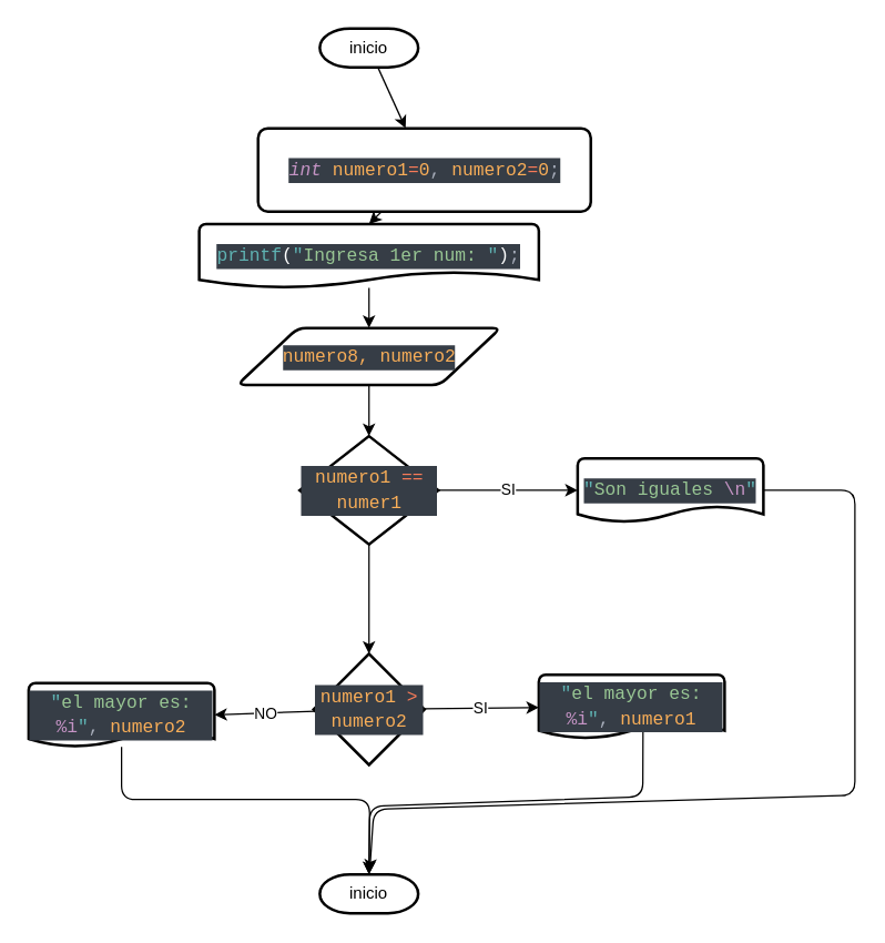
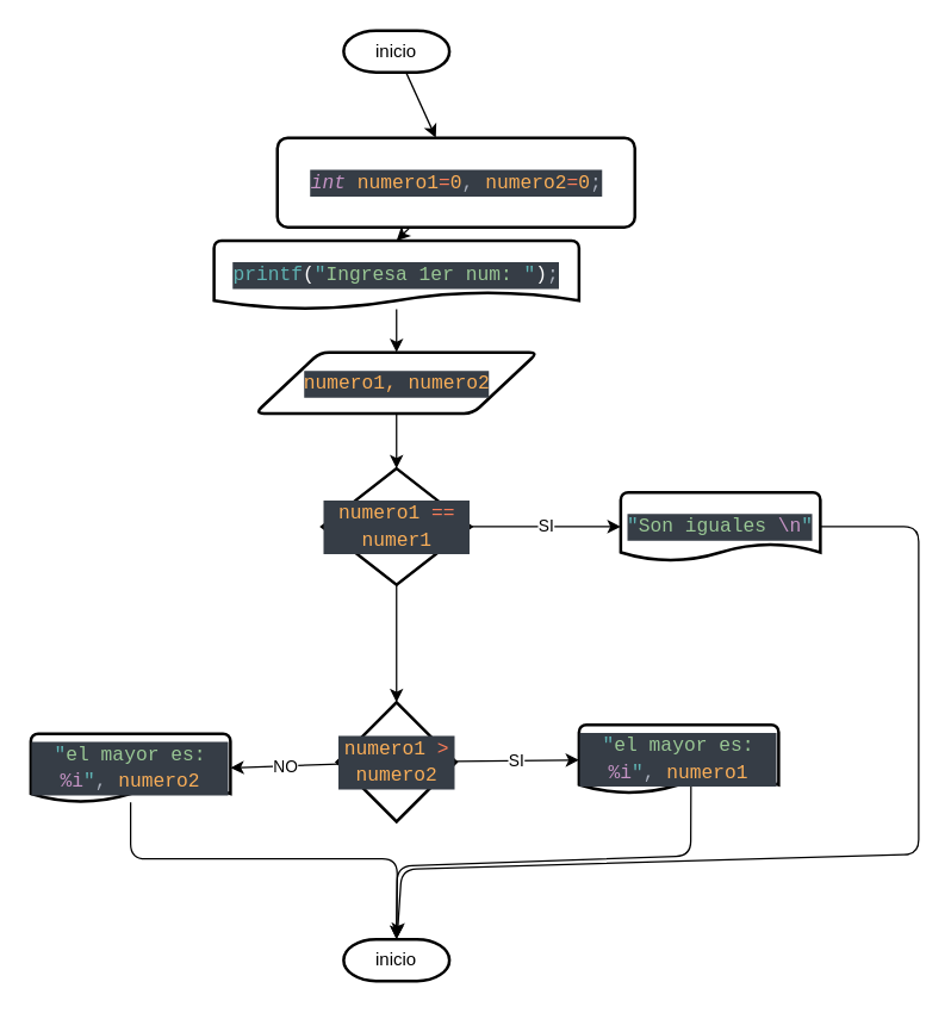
  <mxCell id="0" />
  <mxCell id="1" parent="0" />
  <mxCell id="2" style="edgeStyle=none;html=1;" parent="1" source="3" target="5" edge="1"><mxGeometry relative="1" as="geometry" /></mxCell>
  <mxCell id="3" value="inicio" style="strokeWidth=2;html=1;shape=mxgraph.flowchart.terminator;whiteSpace=wrap;" parent="1" vertex="1"><mxGeometry x="230" y="20" width="71" height="28" as="geometry" /></mxCell>
  <mxCell id="4" style="edgeStyle=none;html=1;entryX=0.5;entryY=0;entryDx=0;entryDy=0;entryPerimeter=0;" parent="1" source="5" target="7" edge="1"><mxGeometry relative="1" as="geometry" /></mxCell>
  <mxCell id="5" value="&lt;div style=&quot;color: rgb(216, 222, 233); background-color: rgb(54, 61, 70); font-family: &amp;quot;JetBrains Mono&amp;quot;, Calibri, &amp;quot;MesloLGL Nerd Font&amp;quot;, Consolas, &amp;quot;Courier New&amp;quot;, Consolas, &amp;quot;Courier New&amp;quot;, monospace; font-size: 13px; line-height: 18px;&quot;&gt;&lt;span style=&quot;color: #c594c5;font-style: italic;&quot;&gt;int&lt;/span&gt; &lt;span style=&quot;color: #f9ae58;&quot;&gt;numero1&lt;/span&gt;&lt;span style=&quot;color: #f97b58;&quot;&gt;=&lt;/span&gt;&lt;span style=&quot;color: #f9ae58;&quot;&gt;0&lt;/span&gt;&lt;span style=&quot;color: #a7adba;&quot;&gt;,&lt;/span&gt; &lt;span style=&quot;color: #f9ae58;&quot;&gt;numero2&lt;/span&gt;&lt;span style=&quot;color: #f97b58;&quot;&gt;=&lt;/span&gt;&lt;span style=&quot;color: #f9ae58;&quot;&gt;0&lt;/span&gt;&lt;span style=&quot;color: #a7adba;&quot;&gt;;&lt;/span&gt;&lt;/div&gt;" style="rounded=1;whiteSpace=wrap;html=1;absoluteArcSize=1;arcSize=14;strokeWidth=2;" parent="1" vertex="1"><mxGeometry x="185.5" y="92" width="240" height="60" as="geometry" /></mxCell>
  <mxCell id="6" style="edgeStyle=none;html=1;" parent="1" source="7" target="9" edge="1"><mxGeometry relative="1" as="geometry" /></mxCell>
  <mxCell id="7" value="&lt;div style=&quot;color: rgb(216, 222, 233); background-color: rgb(54, 61, 70); font-family: &amp;quot;JetBrains Mono&amp;quot;, Calibri, &amp;quot;MesloLGL Nerd Font&amp;quot;, Consolas, &amp;quot;Courier New&amp;quot;, Consolas, &amp;quot;Courier New&amp;quot;, monospace; font-size: 13px; line-height: 18px;&quot;&gt;&lt;span style=&quot;color: #5fb3b3;&quot;&gt;printf&lt;/span&gt;&lt;span style=&quot;color: #ffffff;&quot;&gt;(&lt;/span&gt;&lt;span style=&quot;color: #5fb3b3;&quot;&gt;&quot;&lt;/span&gt;&lt;span style=&quot;color: #99c794;&quot;&gt;Ingresa 1er num: &lt;/span&gt;&lt;span style=&quot;color: #5fb3b3;&quot;&gt;&quot;&lt;/span&gt;&lt;span style=&quot;color: #ffffff;&quot;&gt;)&lt;/span&gt;&lt;span style=&quot;color: #a7adba;&quot;&gt;;&lt;/span&gt;&lt;/div&gt;" style="strokeWidth=2;html=1;shape=mxgraph.flowchart.document2;whiteSpace=wrap;size=0.25;" parent="1" vertex="1"><mxGeometry x="143" y="161" width="245" height="46" as="geometry" /></mxCell>
  <mxCell id="8" style="edgeStyle=none;html=1;" parent="1" source="9" target="12" edge="1"><mxGeometry relative="1" as="geometry" /></mxCell>
- <mxCell id="9" value="&lt;div style=&quot;color: rgb(216, 222, 233); background-color: rgb(54, 61, 70); font-family: &amp;quot;JetBrains Mono&amp;quot;, Calibri, &amp;quot;MesloLGL Nerd Font&amp;quot;, Consolas, &amp;quot;Courier New&amp;quot;, Consolas, &amp;quot;Courier New&amp;quot;, monospace; font-size: 13px; line-height: 18px;&quot;&gt;&lt;span style=&quot;color: #f9ae58;&quot;&gt;numero8,&amp;nbsp;&lt;/span&gt;&lt;span style=&quot;color: rgb(249, 174, 88);&quot;&gt;numero2&lt;/span&gt;&lt;/div&gt;" style="shape=parallelogram;html=1;strokeWidth=2;perimeter=parallelogramPerimeter;whiteSpace=wrap;rounded=1;arcSize=12;size=0.23;" parent="1" vertex="1"><mxGeometry x="170.5" y="236" width="190" height="41" as="geometry" /></mxCell>
+ <mxCell id="9" value="&lt;div style=&quot;color: rgb(216, 222, 233); background-color: rgb(54, 61, 70); font-family: &amp;quot;JetBrains Mono&amp;quot;, Calibri, &amp;quot;MesloLGL Nerd Font&amp;quot;, Consolas, &amp;quot;Courier New&amp;quot;, Consolas, &amp;quot;Courier New&amp;quot;, monospace; font-size: 13px; line-height: 18px;&quot;&gt;&lt;span style=&quot;color: #f9ae58;&quot;&gt;numero1,&amp;nbsp;&lt;/span&gt;&lt;span style=&quot;color: rgb(249, 174, 88);&quot;&gt;numero2&lt;/span&gt;&lt;/div&gt;" style="shape=parallelogram;html=1;strokeWidth=2;perimeter=parallelogramPerimeter;whiteSpace=wrap;rounded=1;arcSize=12;size=0.23;" parent="1" vertex="1"><mxGeometry x="170.5" y="236" width="190" height="41" as="geometry" /></mxCell>
  <mxCell id="10" value="SI" style="edgeStyle=none;html=1;entryX=0;entryY=0.5;entryDx=0;entryDy=0;entryPerimeter=0;" parent="1" source="12" target="14" edge="1"><mxGeometry relative="1" as="geometry" /></mxCell>
  <mxCell id="11" value="" style="edgeStyle=none;html=1;" parent="1" source="12" target="17" edge="1"><mxGeometry relative="1" as="geometry" /></mxCell>
  <mxCell id="12" value="&lt;div style=&quot;color: rgb(216, 222, 233); background-color: rgb(54, 61, 70); font-family: &amp;quot;JetBrains Mono&amp;quot;, Calibri, &amp;quot;MesloLGL Nerd Font&amp;quot;, Consolas, &amp;quot;Courier New&amp;quot;, Consolas, &amp;quot;Courier New&amp;quot;, monospace; font-size: 13px; line-height: 18px;&quot;&gt;&lt;span style=&quot;color: #f9ae58;&quot;&gt;numero1&lt;/span&gt; &lt;span style=&quot;color: #f97b58;&quot;&gt;==&lt;/span&gt; &lt;span style=&quot;color: #f9ae58;&quot;&gt;numer1&lt;/span&gt;&lt;/div&gt;" style="strokeWidth=2;html=1;shape=mxgraph.flowchart.decision;whiteSpace=wrap;" parent="1" vertex="1"><mxGeometry x="215.5" y="314" width="100" height="78" as="geometry" /></mxCell>
  <mxCell id="13" style="edgeStyle=none;html=1;" parent="1" source="14" edge="1"><mxGeometry relative="1" as="geometry"><mxPoint x="266" y="628" as="targetPoint" /><Array as="points"><mxPoint x="616" y="353" /><mxPoint x="616" y="573" /><mxPoint x="269" y="583" /></Array></mxGeometry></mxCell>
  <mxCell id="14" value="&lt;div style=&quot;color: rgb(216, 222, 233); background-color: rgb(54, 61, 70); font-family: &amp;quot;JetBrains Mono&amp;quot;, Calibri, &amp;quot;MesloLGL Nerd Font&amp;quot;, Consolas, &amp;quot;Courier New&amp;quot;, Consolas, &amp;quot;Courier New&amp;quot;, monospace; font-size: 13px; line-height: 18px;&quot;&gt;&lt;div style=&quot;line-height: 18px;&quot;&gt;&lt;span style=&quot;color: #5fb3b3;&quot;&gt;&quot;&lt;/span&gt;&lt;span style=&quot;color: #99c794;&quot;&gt;Son iguales &lt;/span&gt;&lt;span style=&quot;color: #c594c5;&quot;&gt;\n&lt;/span&gt;&lt;span style=&quot;color: #5fb3b3;&quot;&gt;&quot;&lt;/span&gt;&lt;/div&gt;&lt;/div&gt;" style="strokeWidth=2;html=1;shape=mxgraph.flowchart.document2;whiteSpace=wrap;size=0.25;" parent="1" vertex="1"><mxGeometry x="416" y="330" width="134" height="46" as="geometry" /></mxCell>
  <mxCell id="15" value="SI" style="edgeStyle=none;html=1;" parent="1" source="17" target="19" edge="1"><mxGeometry relative="1" as="geometry" /></mxCell>
  <mxCell id="16" value="NO" style="edgeStyle=none;html=1;entryX=1;entryY=0.5;entryDx=0;entryDy=0;entryPerimeter=0;" parent="1" source="17" target="21" edge="1"><mxGeometry relative="1" as="geometry" /></mxCell>
  <mxCell id="17" value="&lt;div style=&quot;color: rgb(216, 222, 233); background-color: rgb(54, 61, 70); font-family: &amp;quot;JetBrains Mono&amp;quot;, Calibri, &amp;quot;MesloLGL Nerd Font&amp;quot;, Consolas, &amp;quot;Courier New&amp;quot;, Consolas, &amp;quot;Courier New&amp;quot;, monospace; font-size: 13px; line-height: 18px;&quot;&gt;&lt;span style=&quot;color: #f9ae58;&quot;&gt;numero1&lt;/span&gt; &lt;span style=&quot;color: #f97b58;&quot;&gt;&amp;gt;&lt;/span&gt; &lt;span style=&quot;color: #f9ae58;&quot;&gt;numero2&lt;/span&gt;&lt;/div&gt;" style="rhombus;whiteSpace=wrap;html=1;strokeWidth=2;" parent="1" vertex="1"><mxGeometry x="225.5" y="471" width="80" height="80" as="geometry" /></mxCell>
  <mxCell id="18" style="edgeStyle=none;html=1;entryX=0.5;entryY=0;entryDx=0;entryDy=0;entryPerimeter=0;exitX=0.561;exitY=0.814;exitDx=0;exitDy=0;exitPerimeter=0;" parent="1" source="19" target="22" edge="1"><mxGeometry relative="1" as="geometry"><mxPoint x="460" y="573" as="sourcePoint" /><Array as="points"><mxPoint x="463" y="574" /><mxPoint x="266" y="581" /></Array></mxGeometry></mxCell>
  <mxCell id="19" value="&lt;div style=&quot;color: rgb(216, 222, 233); background-color: rgb(54, 61, 70); font-family: &amp;quot;JetBrains Mono&amp;quot;, Calibri, &amp;quot;MesloLGL Nerd Font&amp;quot;, Consolas, &amp;quot;Courier New&amp;quot;, Consolas, &amp;quot;Courier New&amp;quot;, monospace; font-size: 13px; line-height: 18px;&quot;&gt;&lt;div style=&quot;line-height: 18px;&quot;&gt;&lt;div style=&quot;line-height: 18px;&quot;&gt;&lt;span style=&quot;color: #5fb3b3;&quot;&gt;&quot;&lt;/span&gt;&lt;span style=&quot;color: #99c794;&quot;&gt;el mayor es: &lt;/span&gt;&lt;span style=&quot;color: #c594c5;&quot;&gt;%i&lt;/span&gt;&lt;span style=&quot;color: #5fb3b3;&quot;&gt;&quot;&lt;/span&gt;&lt;span style=&quot;color: #a7adba;&quot;&gt;,&lt;/span&gt; &lt;span style=&quot;color: #f9ae58;&quot;&gt;numero1&lt;/span&gt;&lt;/div&gt;&lt;/div&gt;&lt;/div&gt;" style="strokeWidth=2;html=1;shape=mxgraph.flowchart.document2;whiteSpace=wrap;size=0.25;" parent="1" vertex="1"><mxGeometry x="388" y="486" width="134" height="46" as="geometry" /></mxCell>
  <mxCell id="20" style="edgeStyle=none;html=1;entryX=0.5;entryY=0;entryDx=0;entryDy=0;entryPerimeter=0;" parent="1" source="21" target="22" edge="1"><mxGeometry relative="1" as="geometry"><Array as="points"><mxPoint x="87" y="576" /><mxPoint x="266" y="576" /></Array></mxGeometry></mxCell>
  <mxCell id="21" value="&lt;div style=&quot;color: rgb(216, 222, 233); background-color: rgb(54, 61, 70); font-family: &amp;quot;JetBrains Mono&amp;quot;, Calibri, &amp;quot;MesloLGL Nerd Font&amp;quot;, Consolas, &amp;quot;Courier New&amp;quot;, Consolas, &amp;quot;Courier New&amp;quot;, monospace; font-size: 13px; line-height: 18px;&quot;&gt;&lt;div style=&quot;line-height: 18px;&quot;&gt;&lt;div style=&quot;line-height: 18px;&quot;&gt;&lt;span style=&quot;color: #5fb3b3;&quot;&gt;&quot;&lt;/span&gt;&lt;span style=&quot;color: #99c794;&quot;&gt;el mayor es: &lt;/span&gt;&lt;span style=&quot;color: #c594c5;&quot;&gt;%i&lt;/span&gt;&lt;span style=&quot;color: #5fb3b3;&quot;&gt;&quot;&lt;/span&gt;&lt;span style=&quot;color: #a7adba;&quot;&gt;,&lt;/span&gt; &lt;span style=&quot;color: #f9ae58;&quot;&gt;numero2&lt;/span&gt;&lt;/div&gt;&lt;/div&gt;&lt;/div&gt;" style="strokeWidth=2;html=1;shape=mxgraph.flowchart.document2;whiteSpace=wrap;size=0.25;" parent="1" vertex="1"><mxGeometry x="20" y="492" width="134" height="46" as="geometry" /></mxCell>
  <mxCell id="22" value="inicio" style="strokeWidth=2;html=1;shape=mxgraph.flowchart.terminator;whiteSpace=wrap;" parent="1" vertex="1"><mxGeometry x="230" y="630" width="71" height="28" as="geometry" /></mxCell>
